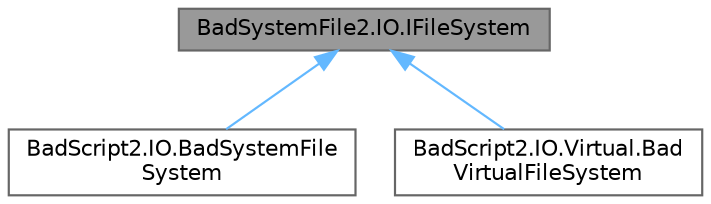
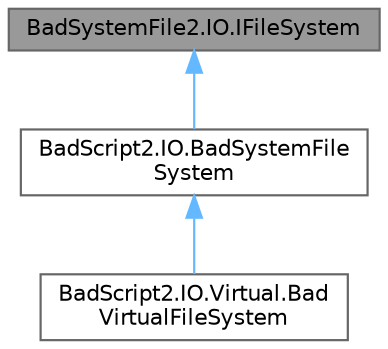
  digraph {
    node [color=gray40 fillcolor=white fontname=Helvetica fontsize=10 shape=box style=filled]
    edge [color=steelblue1 dir=back fontname=Helvetica fontsize=10 labelfontname=Helvetica labelfontsize=10 style=solid]
    n1 [fillcolor=grey60 fontcolor=black height=0.2 label="BadSystemFile2.IO.IFileSystem" width=0.4]
    n2 [height=0.2 label="BadScript2.IO.BadSystemFile\lSystem" width=0.4]
    n3 [height=0.2 label="BadScript2.IO.Virtual.Bad\lVirtualFileSystem" width=0.4]
    n1 -> n2
-   n1 -> n3
+   n2 -> n3
  }
